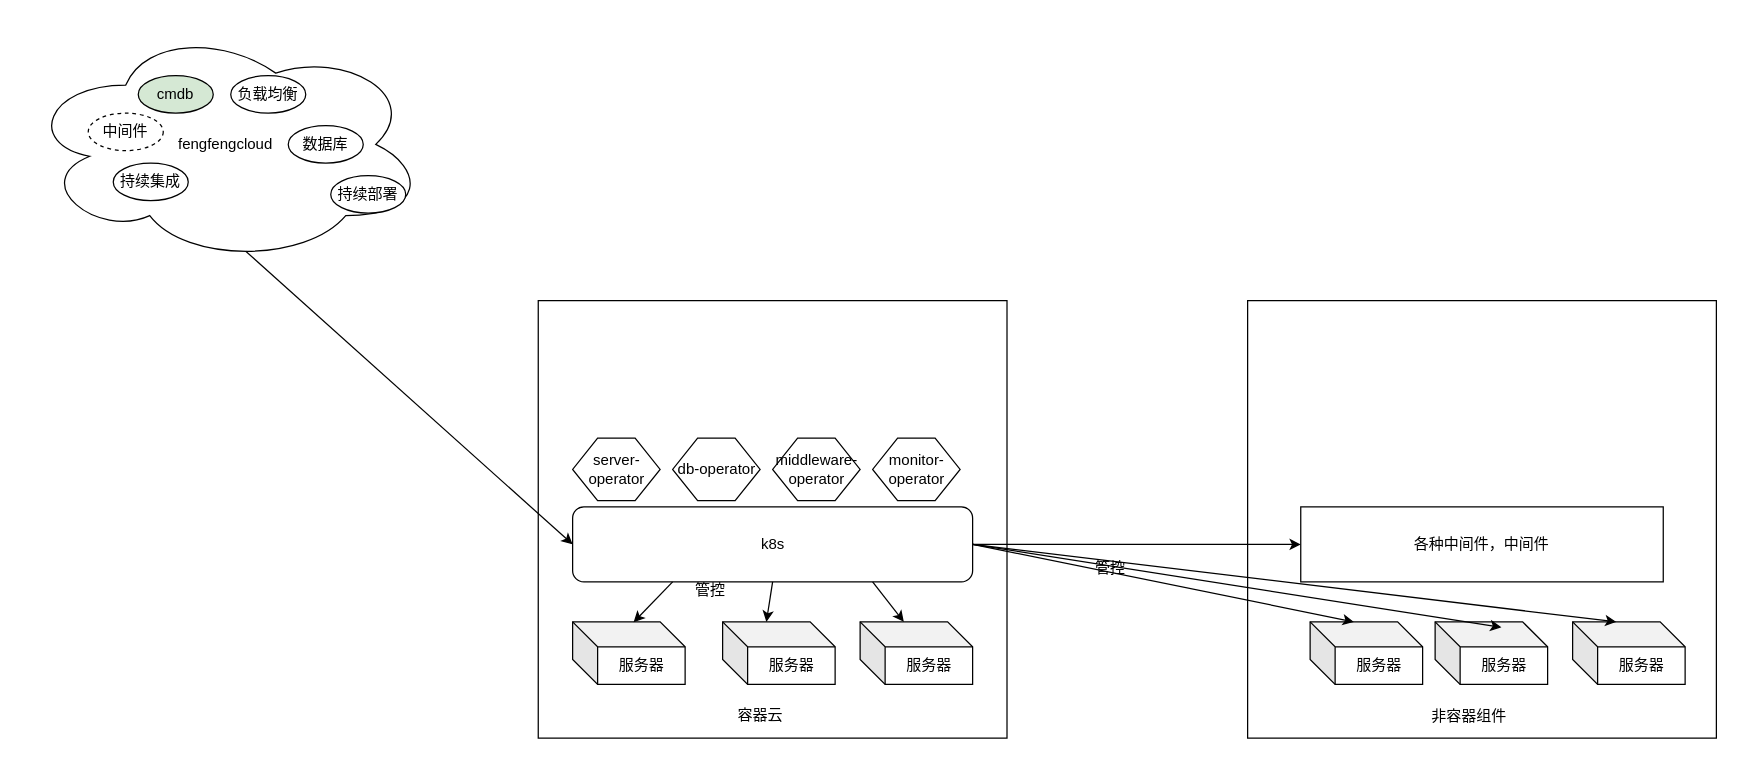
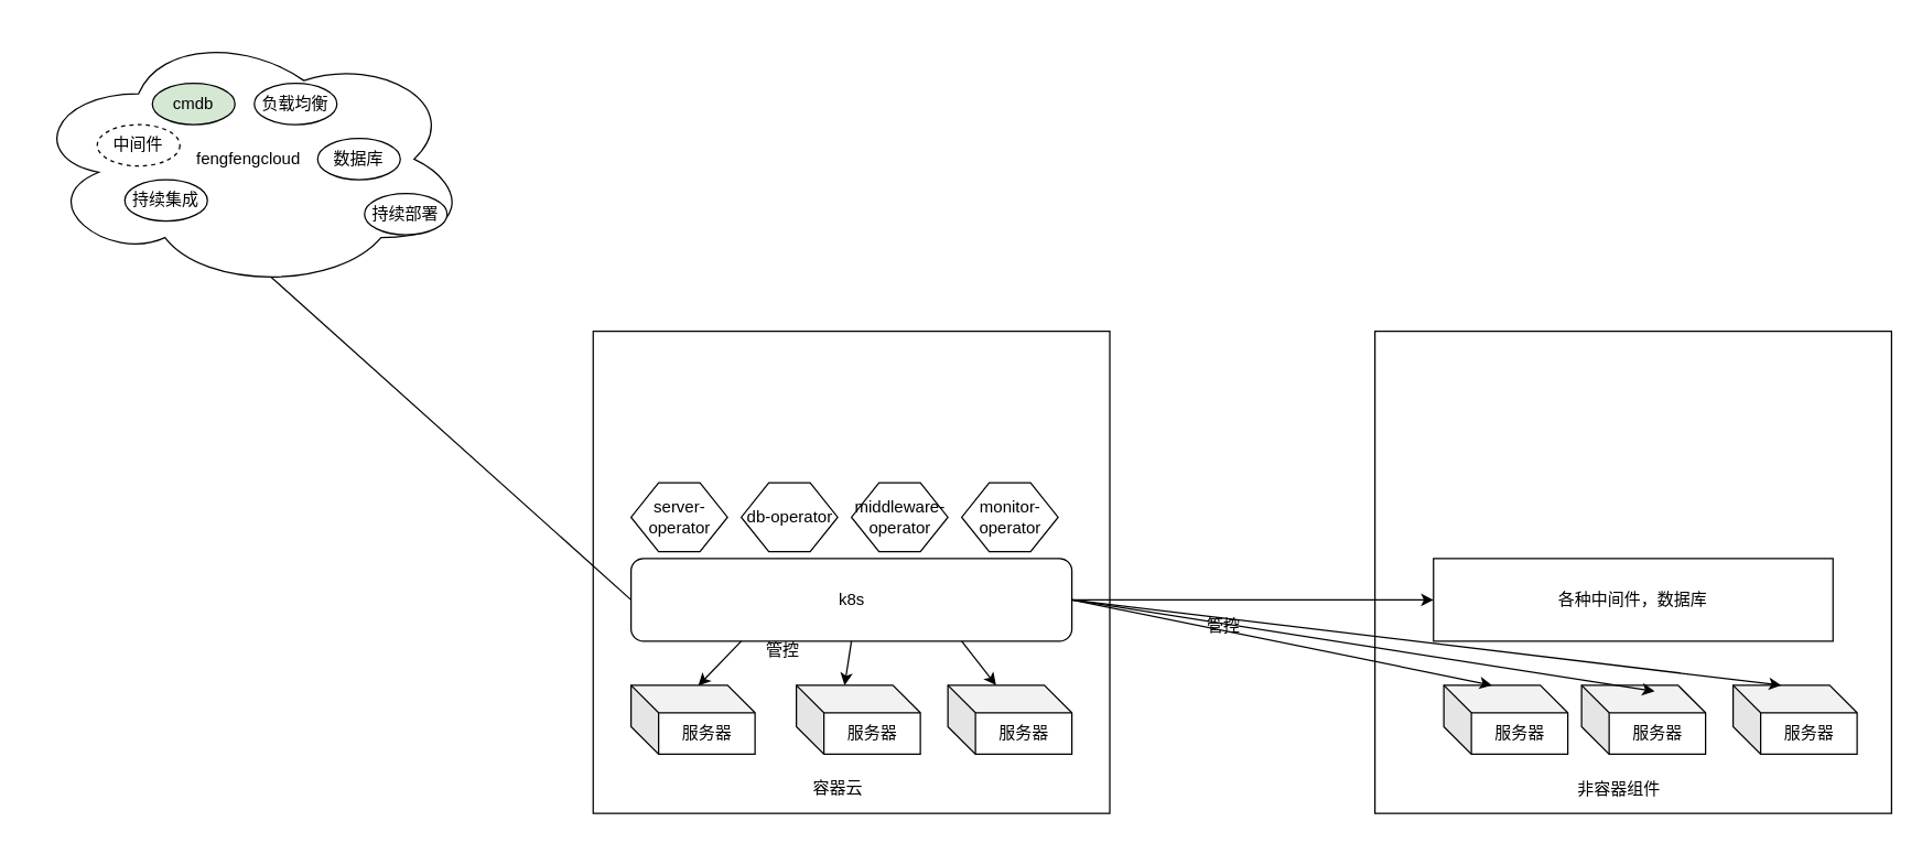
  <mxCell id="0" />
  <mxCell id="1" parent="0" />
  <mxCell id="2" value="" style="rounded=0;whiteSpace=wrap;html=1;" vertex="1" parent="1"><mxGeometry x="430" y="240" width="375" height="350" as="geometry" /></mxCell>
  <mxCell id="3" value="服务器" style="shape=cube;whiteSpace=wrap;html=1;boundedLbl=1;backgroundOutline=1;darkOpacity=0.05;darkOpacity2=0.1;" vertex="1" parent="1"><mxGeometry x="457.5" y="497" width="90" height="50" as="geometry" /></mxCell>
  <mxCell id="4" value="服务器" style="shape=cube;whiteSpace=wrap;html=1;boundedLbl=1;backgroundOutline=1;darkOpacity=0.05;darkOpacity2=0.1;" vertex="1" parent="1"><mxGeometry x="577.5" y="497" width="90" height="50" as="geometry" /></mxCell>
  <mxCell id="5" value="服务器" style="shape=cube;whiteSpace=wrap;html=1;boundedLbl=1;backgroundOutline=1;darkOpacity=0.05;darkOpacity2=0.1;" vertex="1" parent="1"><mxGeometry x="687.5" y="497" width="90" height="50" as="geometry" /></mxCell>
  <mxCell id="6" value="k8s" style="rounded=1;whiteSpace=wrap;html=1;" vertex="1" parent="1"><mxGeometry x="457.5" y="405" width="320" height="60" as="geometry" /></mxCell>
  <mxCell id="7" value="容器云" style="text;html=1;strokeColor=none;fillColor=none;align=center;verticalAlign=middle;whiteSpace=wrap;rounded=0;" vertex="1" parent="1"><mxGeometry x="547.5" y="557" width="120" height="30" as="geometry" /></mxCell>
  <mxCell id="8" value="" style="rounded=0;whiteSpace=wrap;html=1;" vertex="1" parent="1"><mxGeometry x="997.5" y="240" width="375" height="350" as="geometry" /></mxCell>
  <mxCell id="9" value="服务器" style="shape=cube;whiteSpace=wrap;html=1;boundedLbl=1;backgroundOutline=1;darkOpacity=0.05;darkOpacity2=0.1;" vertex="1" parent="1"><mxGeometry x="1047.5" y="497" width="90" height="50" as="geometry" /></mxCell>
  <mxCell id="10" value="服务器" style="shape=cube;whiteSpace=wrap;html=1;boundedLbl=1;backgroundOutline=1;darkOpacity=0.05;darkOpacity2=0.1;" vertex="1" parent="1"><mxGeometry x="1147.5" y="497" width="90" height="50" as="geometry" /></mxCell>
  <mxCell id="11" value="服务器" style="shape=cube;whiteSpace=wrap;html=1;boundedLbl=1;backgroundOutline=1;darkOpacity=0.05;darkOpacity2=0.1;" vertex="1" parent="1"><mxGeometry x="1257.5" y="497" width="90" height="50" as="geometry" /></mxCell>
- <mxCell id="12" value="各种中间件，中间件" style="rounded=0;whiteSpace=wrap;html=1;" vertex="1" parent="1"><mxGeometry x="1040" y="405" width="290" height="60" as="geometry" /></mxCell>
+ <mxCell id="12" value="各种中间件，数据库" style="rounded=0;whiteSpace=wrap;html=1;" vertex="1" parent="1"><mxGeometry x="1040" y="405" width="290" height="60" as="geometry" /></mxCell>
  <mxCell id="13" value="" style="endArrow=classic;html=1;exitX=1;exitY=0.5;exitDx=0;exitDy=0;" edge="1" parent="1" source="6" target="12"><mxGeometry width="50" height="50" relative="1" as="geometry"><mxPoint x="947.5" y="485" as="sourcePoint" /><mxPoint x="997.5" y="435" as="targetPoint" /></mxGeometry></mxCell>
  <mxCell id="14" value="" style="endArrow=classic;html=1;exitX=1;exitY=0.5;exitDx=0;exitDy=0;entryX=0;entryY=0;entryDx=35;entryDy=0;entryPerimeter=0;" edge="1" parent="1" source="6" target="9"><mxGeometry width="50" height="50" relative="1" as="geometry"><mxPoint x="947.5" y="485" as="sourcePoint" /><mxPoint x="997.5" y="435" as="targetPoint" /></mxGeometry></mxCell>
  <mxCell id="15" value="" style="endArrow=classic;html=1;exitX=1;exitY=0.5;exitDx=0;exitDy=0;entryX=0.589;entryY=0.087;entryDx=0;entryDy=0;entryPerimeter=0;" edge="1" parent="1" source="6" target="10"><mxGeometry width="50" height="50" relative="1" as="geometry"><mxPoint x="947.5" y="485" as="sourcePoint" /><mxPoint x="997.5" y="435" as="targetPoint" /></mxGeometry></mxCell>
  <mxCell id="16" value="" style="endArrow=classic;html=1;entryX=0;entryY=0;entryDx=35;entryDy=0;entryPerimeter=0;" edge="1" parent="1" target="11"><mxGeometry width="50" height="50" relative="1" as="geometry"><mxPoint x="777.5" y="435" as="sourcePoint" /><mxPoint x="997.5" y="435" as="targetPoint" /></mxGeometry></mxCell>
  <mxCell id="17" value="管控" style="text;html=1;strokeColor=none;fillColor=none;align=center;verticalAlign=middle;whiteSpace=wrap;rounded=0;" vertex="1" parent="1"><mxGeometry x="857.5" y="439" width="60" height="30" as="geometry" /></mxCell>
  <mxCell id="18" value="" style="endArrow=classic;html=1;exitX=0.25;exitY=1;exitDx=0;exitDy=0;entryX=0.542;entryY=0.006;entryDx=0;entryDy=0;entryPerimeter=0;" edge="1" parent="1" source="6" target="3"><mxGeometry width="50" height="50" relative="1" as="geometry"><mxPoint x="507.5" y="517" as="sourcePoint" /><mxPoint x="557.5" y="467" as="targetPoint" /></mxGeometry></mxCell>
  <mxCell id="19" value="" style="endArrow=classic;html=1;exitX=0.5;exitY=1;exitDx=0;exitDy=0;entryX=0;entryY=0;entryDx=35;entryDy=0;entryPerimeter=0;" edge="1" parent="1" source="6" target="4"><mxGeometry width="50" height="50" relative="1" as="geometry"><mxPoint x="507.5" y="517" as="sourcePoint" /><mxPoint x="557.5" y="467" as="targetPoint" /></mxGeometry></mxCell>
  <mxCell id="20" value="" style="endArrow=classic;html=1;exitX=0.75;exitY=1;exitDx=0;exitDy=0;entryX=0;entryY=0;entryDx=35;entryDy=0;entryPerimeter=0;" edge="1" parent="1" source="6" target="5"><mxGeometry width="50" height="50" relative="1" as="geometry"><mxPoint x="507.5" y="517" as="sourcePoint" /><mxPoint x="557.5" y="467" as="targetPoint" /></mxGeometry></mxCell>
  <mxCell id="21" value="管控" style="text;html=1;strokeColor=none;fillColor=none;align=center;verticalAlign=middle;whiteSpace=wrap;rounded=0;" vertex="1" parent="1"><mxGeometry x="537.5" y="457" width="60" height="30" as="geometry" /></mxCell>
  <mxCell id="22" value="非容器组件" style="text;html=1;strokeColor=none;fillColor=none;align=center;verticalAlign=middle;whiteSpace=wrap;rounded=0;" vertex="1" parent="1"><mxGeometry x="1114.5" y="558" width="120" height="30" as="geometry" /></mxCell>
  <mxCell id="23" value="fengfengcloud" style="ellipse;shape=cloud;whiteSpace=wrap;html=1;" vertex="1" parent="1"><mxGeometry x="20" y="20" width="320" height="190" as="geometry" /></mxCell>
- <mxCell id="24" value="" style="endArrow=classic;html=1;exitX=0.55;exitY=0.95;exitDx=0;exitDy=0;exitPerimeter=0;entryX=0;entryY=0.5;entryDx=0;entryDy=0;" edge="1" parent="1" source="23" target="6"><mxGeometry width="50" height="50" relative="1" as="geometry"><mxPoint x="370" y="240" as="sourcePoint" /><mxPoint x="420" y="190" as="targetPoint" /></mxGeometry></mxCell>
+ <mxCell id="24" value="" style="endArrow=none;html=1;exitX=0.55;exitY=0.95;exitDx=0;exitDy=0;exitPerimeter=0;entryX=0;entryY=0.5;entryDx=0;entryDy=0;" edge="1" parent="1" source="23" target="6"><mxGeometry width="50" height="50" relative="1" as="geometry"><mxPoint x="370" y="240" as="sourcePoint" /><mxPoint x="420" y="190" as="targetPoint" /></mxGeometry></mxCell>
  <mxCell id="25" value="server-operator" style="shape=hexagon;perimeter=hexagonPerimeter2;whiteSpace=wrap;html=1;fixedSize=1;" vertex="1" parent="1"><mxGeometry x="457.5" y="350" width="70" height="50" as="geometry" /></mxCell>
  <mxCell id="26" value="db-operator" style="shape=hexagon;perimeter=hexagonPerimeter2;whiteSpace=wrap;html=1;fixedSize=1;" vertex="1" parent="1"><mxGeometry x="537.5" y="350" width="70" height="50" as="geometry" /></mxCell>
  <mxCell id="27" value="cmdb" style="ellipse;whiteSpace=wrap;html=1;fillColor=#d5e8d4;" vertex="1" parent="1"><mxGeometry x="110" y="60" width="60" height="30" as="geometry" /></mxCell>
  <mxCell id="28" value="负载均衡" style="ellipse;whiteSpace=wrap;html=1;" vertex="1" parent="1"><mxGeometry x="184" y="60" width="60" height="30" as="geometry" /></mxCell>
  <mxCell id="29" value="中间件" style="ellipse;whiteSpace=wrap;html=1;dashed=1;" vertex="1" parent="1"><mxGeometry x="70" y="90" width="60" height="30" as="geometry" /></mxCell>
  <mxCell id="30" value="数据库" style="ellipse;whiteSpace=wrap;html=1;" vertex="1" parent="1"><mxGeometry x="230" y="100" width="60" height="30" as="geometry" /></mxCell>
  <mxCell id="31" value="middleware-operator" style="shape=hexagon;perimeter=hexagonPerimeter2;whiteSpace=wrap;html=1;fixedSize=1;" vertex="1" parent="1"><mxGeometry x="617.5" y="350" width="70" height="50" as="geometry" /></mxCell>
  <mxCell id="32" value="monitor-operator" style="shape=hexagon;perimeter=hexagonPerimeter2;whiteSpace=wrap;html=1;fixedSize=1;" vertex="1" parent="1"><mxGeometry x="697.5" y="350" width="70" height="50" as="geometry" /></mxCell>
  <mxCell id="33" value="持续集成" style="ellipse;whiteSpace=wrap;html=1;" vertex="1" parent="1"><mxGeometry x="90" y="130" width="60" height="30" as="geometry" /></mxCell>
  <mxCell id="34" value="持续部署" style="ellipse;whiteSpace=wrap;html=1;" vertex="1" parent="1"><mxGeometry x="264" y="140" width="60" height="30" as="geometry" /></mxCell>
